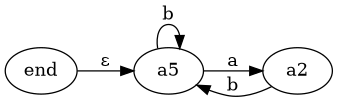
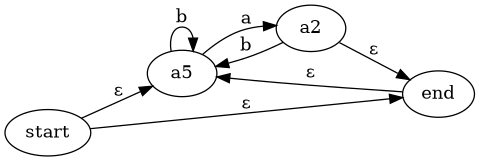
  digraph {
    rankdir=LR
    n1 [label=a5]
    n2 [label=a2]
    end
+   start
    n1 -> n1 [label=b]
    n1 -> n2 [label=a]
    n2 -> n1 [label=b]
+   n2 -> end [label="ε"]
    end -> n1 [label="ε"]
+   start -> n1 [label="ε"]
+   start -> end [label="ε"]
  }
